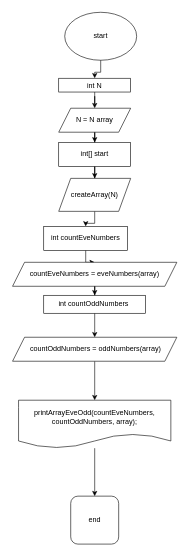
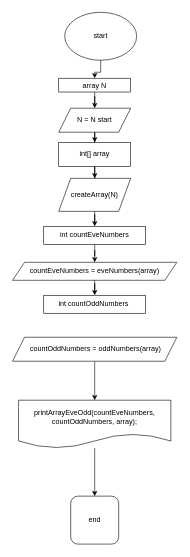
  <mxCell id="0" />
  <mxCell id="1" parent="0" />
  <mxCell id="2" value="" style="edgeStyle=orthogonalEdgeStyle;rounded=0;orthogonalLoop=1;jettySize=auto;html=1;" parent="1" source="7" target="5" edge="1"><mxGeometry relative="1" as="geometry" /></mxCell>
  <mxCell id="3" value="start" style="ellipse;whiteSpace=wrap;html=1;labelBackgroundColor=none;" parent="1" vertex="1"><mxGeometry x="107" y="20" width="120" height="80" as="geometry" /></mxCell>
  <mxCell id="4" value="" style="edgeStyle=orthogonalEdgeStyle;rounded=0;orthogonalLoop=1;jettySize=auto;html=1;" parent="1" source="5" target="9" edge="1"><mxGeometry relative="1" as="geometry" /></mxCell>
- <mxCell id="5" value="N = N array" style="shape=parallelogram;perimeter=parallelogramPerimeter;whiteSpace=wrap;html=1;fixedSize=1;labelBackgroundColor=none;" parent="1" vertex="1"><mxGeometry x="97" y="180" width="120" height="40" as="geometry" /></mxCell>
+ <mxCell id="5" value="N = N start" style="shape=parallelogram;perimeter=parallelogramPerimeter;whiteSpace=wrap;html=1;fixedSize=1;labelBackgroundColor=none;" parent="1" vertex="1"><mxGeometry x="97" y="180" width="120" height="40" as="geometry" /></mxCell>
  <mxCell id="6" value="" style="edgeStyle=orthogonalEdgeStyle;rounded=0;orthogonalLoop=1;jettySize=auto;html=1;" parent="1" source="3" target="7" edge="1"><mxGeometry relative="1" as="geometry"><mxPoint x="157" y="100" as="sourcePoint" /><mxPoint x="157" y="180" as="targetPoint" /></mxGeometry></mxCell>
- <mxCell id="7" value="int N" style="whiteSpace=wrap;html=1;labelBackgroundColor=none;" parent="1" vertex="1"><mxGeometry x="97" y="130" width="120" height="23" as="geometry" /></mxCell>
+ <mxCell id="7" value="array N" style="whiteSpace=wrap;html=1;labelBackgroundColor=none;" parent="1" vertex="1"><mxGeometry x="97" y="130" width="120" height="23" as="geometry" /></mxCell>
  <mxCell id="8" value="" style="edgeStyle=orthogonalEdgeStyle;rounded=0;orthogonalLoop=1;jettySize=auto;html=1;" parent="1" source="9" target="11" edge="1"><mxGeometry relative="1" as="geometry" /></mxCell>
- <mxCell id="9" value="int[] start" style="whiteSpace=wrap;html=1;labelBackgroundColor=none;" parent="1" vertex="1"><mxGeometry x="97" y="237" width="120" height="40" as="geometry" /></mxCell>
+ <mxCell id="9" value="int[] array" style="whiteSpace=wrap;html=1;labelBackgroundColor=none;" parent="1" vertex="1"><mxGeometry x="97" y="237" width="120" height="40" as="geometry" /></mxCell>
  <mxCell id="10" value="" style="edgeStyle=orthogonalEdgeStyle;rounded=0;orthogonalLoop=1;jettySize=auto;html=1;" parent="1" source="11" target="13" edge="1"><mxGeometry relative="1" as="geometry" /></mxCell>
  <mxCell id="11" value="createArray(N)" style="shape=parallelogram;perimeter=parallelogramPerimeter;whiteSpace=wrap;html=1;fixedSize=1;" parent="1" vertex="1"><mxGeometry x="97" y="297" width="120" height="55" as="geometry" /></mxCell>
  <mxCell id="12" value="" style="edgeStyle=orthogonalEdgeStyle;rounded=0;orthogonalLoop=1;jettySize=auto;html=1;" parent="1" source="13" target="15" edge="1"><mxGeometry relative="1" as="geometry" /></mxCell>
- <mxCell id="13" value="int countEveNumbers" style="rounded=0;whiteSpace=wrap;html=1;" parent="1" vertex="1"><mxGeometry x="72" y="377" width="140" height="40" as="geometry" /></mxCell>
+ <mxCell id="13" value="int countEveNumbers" style="rounded=0;whiteSpace=wrap;html=1;" parent="1" vertex="1"><mxGeometry x="72" y="377" width="170" height="30" as="geometry" /></mxCell>
  <mxCell id="14" value="" style="edgeStyle=orthogonalEdgeStyle;rounded=0;orthogonalLoop=1;jettySize=auto;html=1;" parent="1" source="15" target="17" edge="1"><mxGeometry relative="1" as="geometry" /></mxCell>
- <mxCell id="15" value="countEveNumbers = eveNumbers(array)" style="shape=parallelogram;perimeter=parallelogramPerimeter;whiteSpace=wrap;html=1;fixedSize=1;" parent="1" vertex="1"><mxGeometry x="20" y="437" width="274" height="40" as="geometry" /></mxCell>
- <mxCell id="16" value="" style="edgeStyle=orthogonalEdgeStyle;rounded=0;orthogonalLoop=1;jettySize=auto;html=1;" parent="1" source="17" target="19" edge="1"><mxGeometry relative="1" as="geometry" /></mxCell>
+ <mxCell id="15" value="countEveNumbers = eveNumbers(array)" style="shape=parallelogram;perimeter=parallelogramPerimeter;whiteSpace=wrap;html=1;fixedSize=1;" parent="1" vertex="1"><mxGeometry x="20" y="437" width="274" height="30" as="geometry" /></mxCell>
  <mxCell id="17" value="int countOddNumbers&amp;nbsp;" style="rounded=0;whiteSpace=wrap;html=1;" parent="1" vertex="1"><mxGeometry x="72" y="492" width="170" height="30" as="geometry" /></mxCell>
  <mxCell id="18" value="" style="edgeStyle=orthogonalEdgeStyle;rounded=0;orthogonalLoop=1;jettySize=auto;html=1;" parent="1" source="19" target="21" edge="1"><mxGeometry relative="1" as="geometry" /></mxCell>
  <mxCell id="19" value="&amp;nbsp;countOddNumbers = oddNumbers(array)" style="shape=parallelogram;perimeter=parallelogramPerimeter;whiteSpace=wrap;html=1;fixedSize=1;" parent="1" vertex="1"><mxGeometry x="20" y="562" width="274" height="40" as="geometry" /></mxCell>
  <mxCell id="20" value="" style="edgeStyle=orthogonalEdgeStyle;rounded=0;orthogonalLoop=1;jettySize=auto;html=1;" parent="1" source="21" target="22" edge="1"><mxGeometry relative="1" as="geometry" /></mxCell>
  <mxCell id="21" value="printArrayEveOdd(countEveNumbers, countOddNumbers, array);" style="shape=document;whiteSpace=wrap;html=1;boundedLbl=1;" parent="1" vertex="1"><mxGeometry x="30" y="667" width="254" height="80" as="geometry" /></mxCell>
  <mxCell id="22" value="end" style="whiteSpace=wrap;html=1;rounded=1;" parent="1" vertex="1"><mxGeometry x="117" y="827" width="80" height="80" as="geometry" /></mxCell>
